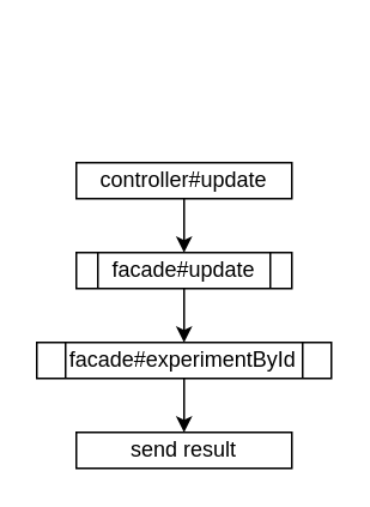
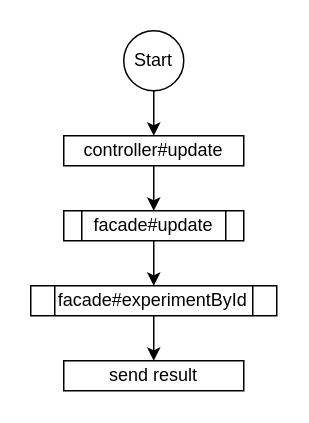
  <mxCell id="0" />
  <mxCell id="1" parent="0" />
+ <mxCell id="2" style="edgeStyle=orthogonalEdgeStyle;rounded=0;orthogonalLoop=1;jettySize=auto;html=1;entryX=0.5;entryY=0;entryDx=0;entryDy=0;" edge="1" parent="1" source="3" target="5"><mxGeometry relative="1" as="geometry" /></mxCell>
+ <mxCell id="3" value="Start" style="ellipse;whiteSpace=wrap;html=1;aspect=fixed;" vertex="1" parent="1"><mxGeometry x="82" y="20" width="40" height="40" as="geometry" /></mxCell>
  <mxCell id="4" style="edgeStyle=orthogonalEdgeStyle;rounded=0;orthogonalLoop=1;jettySize=auto;html=1;" edge="1" parent="1" source="5" target="7"><mxGeometry relative="1" as="geometry"><mxPoint x="102" y="140" as="targetPoint" /></mxGeometry></mxCell>
  <mxCell id="5" value="controller#update" style="rounded=0;whiteSpace=wrap;html=1;" vertex="1" parent="1"><mxGeometry x="42" y="90" width="120" height="20" as="geometry" /></mxCell>
  <mxCell id="6" style="edgeStyle=orthogonalEdgeStyle;rounded=0;orthogonalLoop=1;jettySize=auto;html=1;entryX=0.5;entryY=0;entryDx=0;entryDy=0;" edge="1" parent="1" source="7" target="10"><mxGeometry relative="1" as="geometry" /></mxCell>
  <mxCell id="7" value="&lt;span&gt;facade#update&lt;/span&gt;" style="shape=process;whiteSpace=wrap;html=1;backgroundOutline=1;" vertex="1" parent="1"><mxGeometry x="42" y="140" width="120" height="20" as="geometry" /></mxCell>
  <mxCell id="8" value="send result" style="rounded=0;whiteSpace=wrap;html=1;" vertex="1" parent="1"><mxGeometry x="42" y="240" width="120" height="20" as="geometry" /></mxCell>
  <mxCell id="9" style="edgeStyle=orthogonalEdgeStyle;rounded=0;orthogonalLoop=1;jettySize=auto;html=1;entryX=0.5;entryY=0;entryDx=0;entryDy=0;" edge="1" parent="1" source="10" target="8"><mxGeometry relative="1" as="geometry" /></mxCell>
  <mxCell id="10" value="&lt;span&gt;facade#experimentById&lt;/span&gt;" style="shape=process;whiteSpace=wrap;html=1;backgroundOutline=1;" vertex="1" parent="1"><mxGeometry x="20" y="190" width="164" height="20" as="geometry" /></mxCell>
